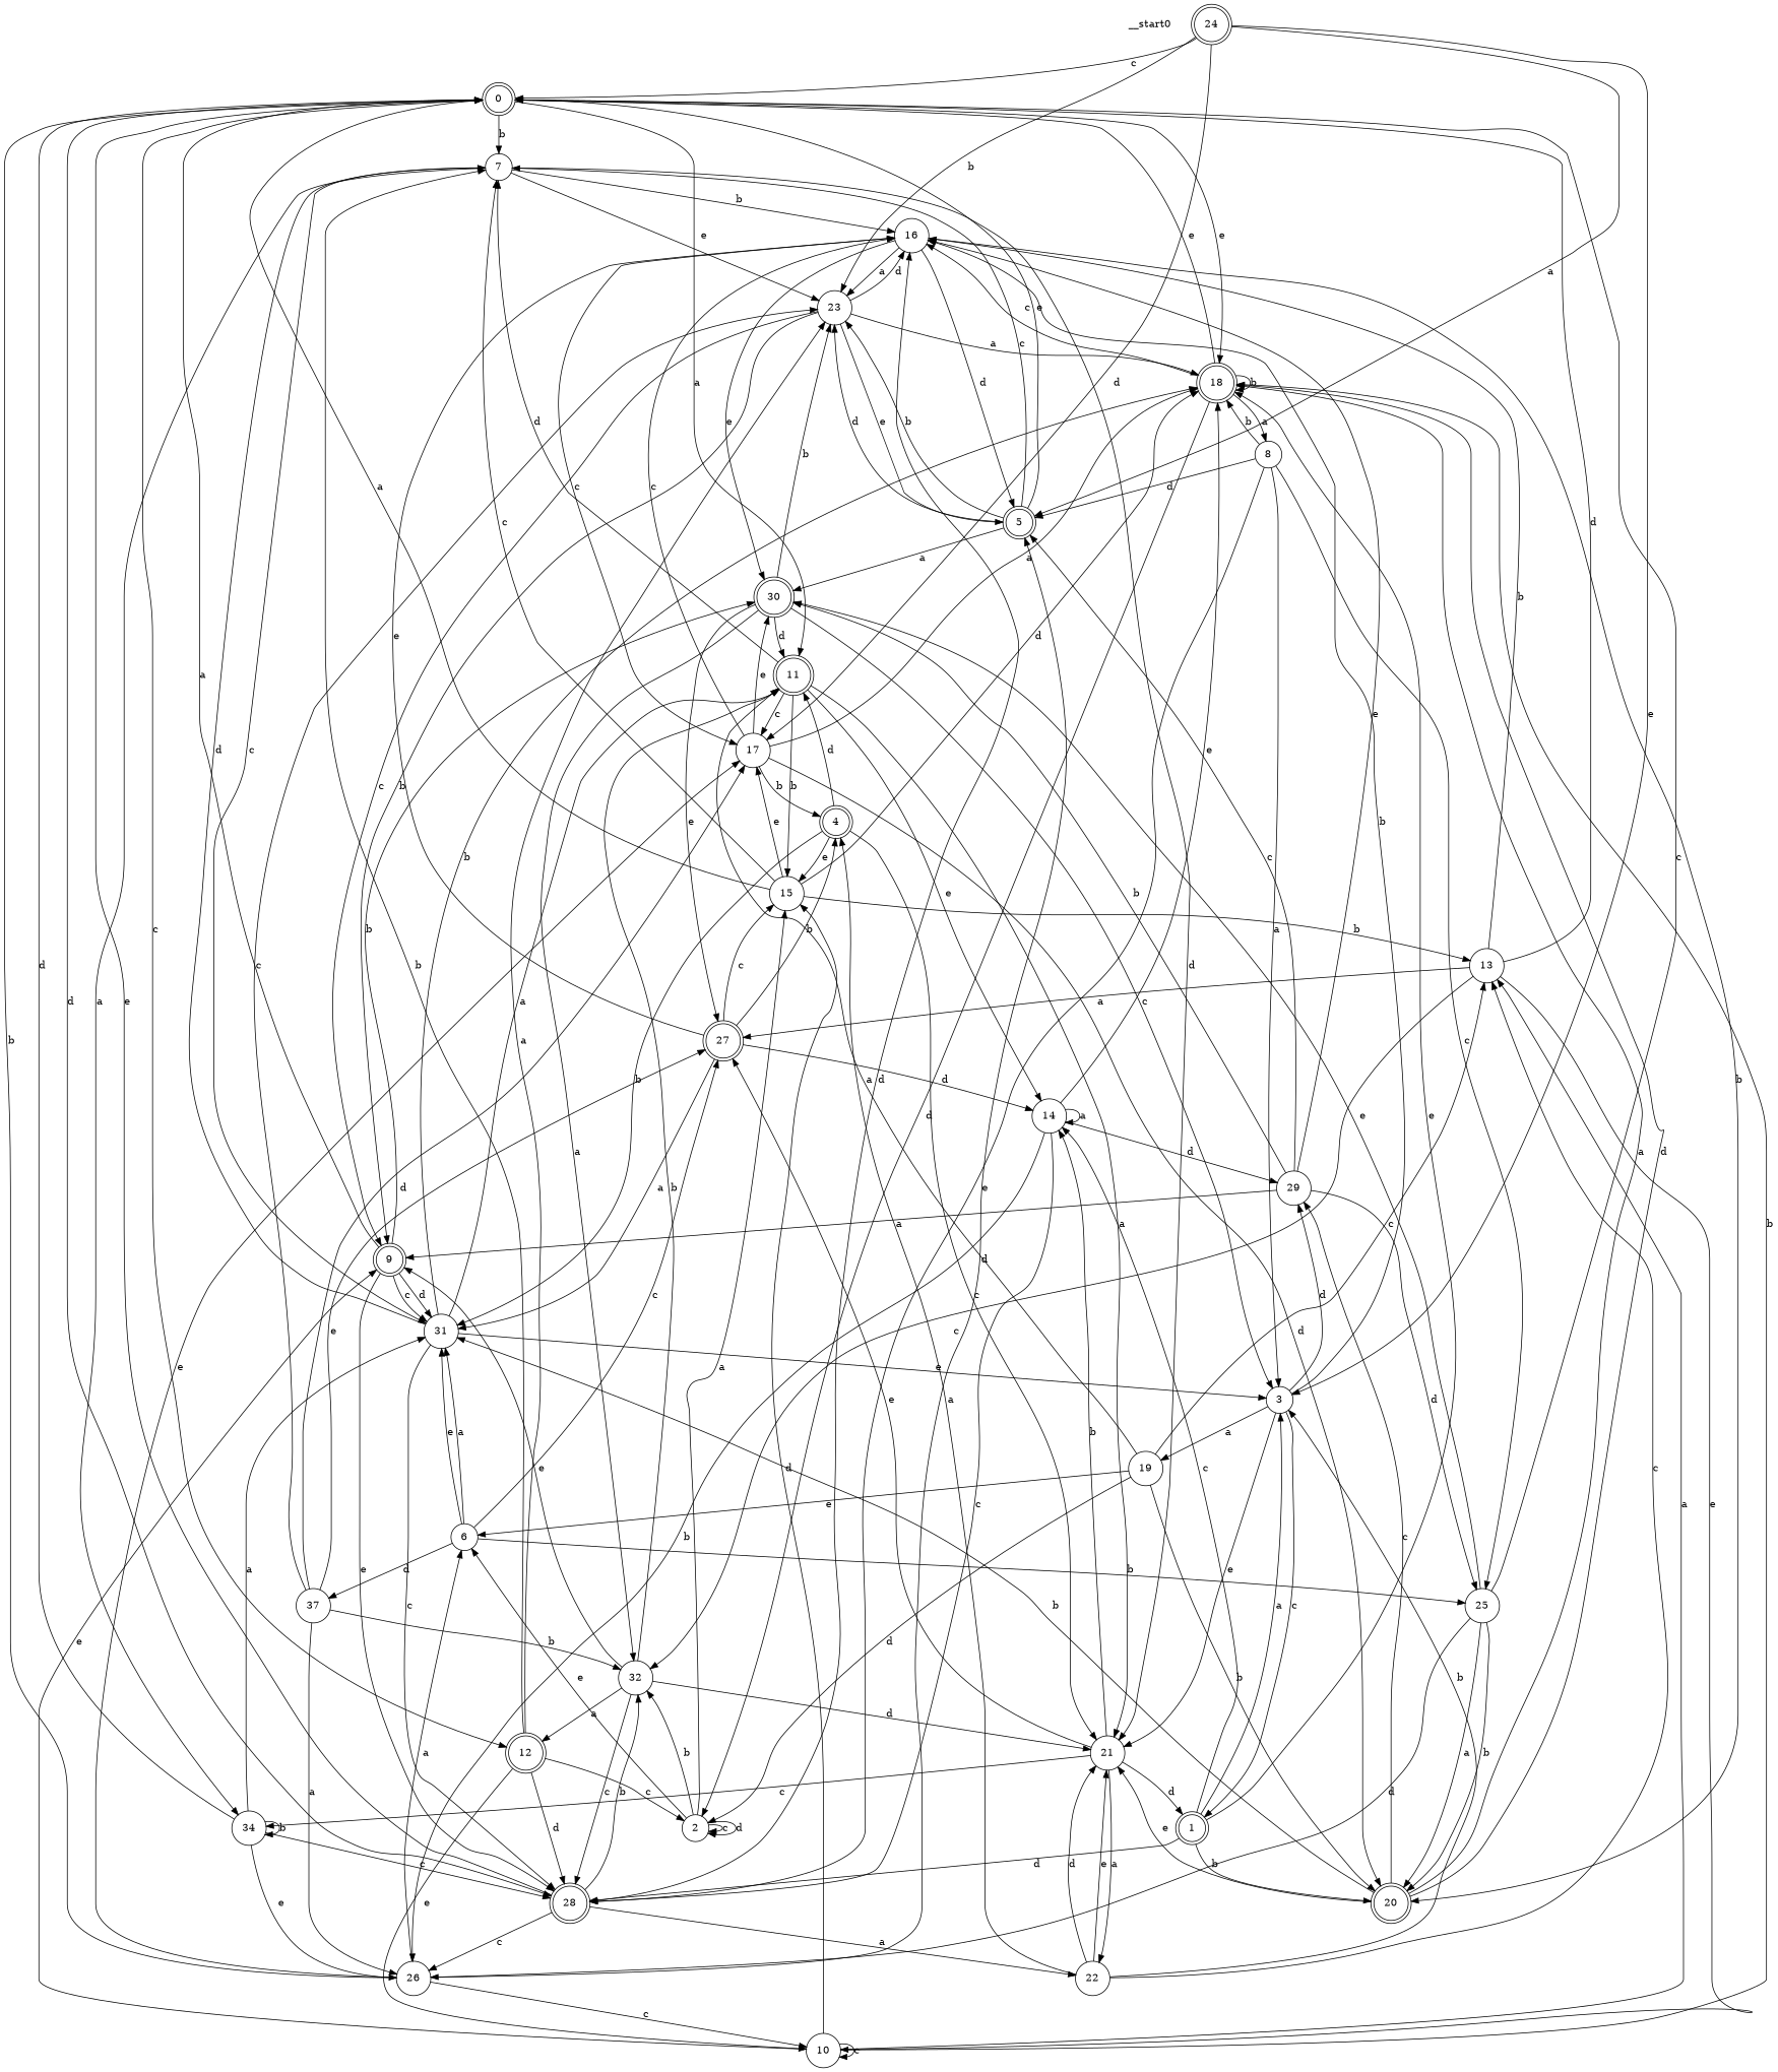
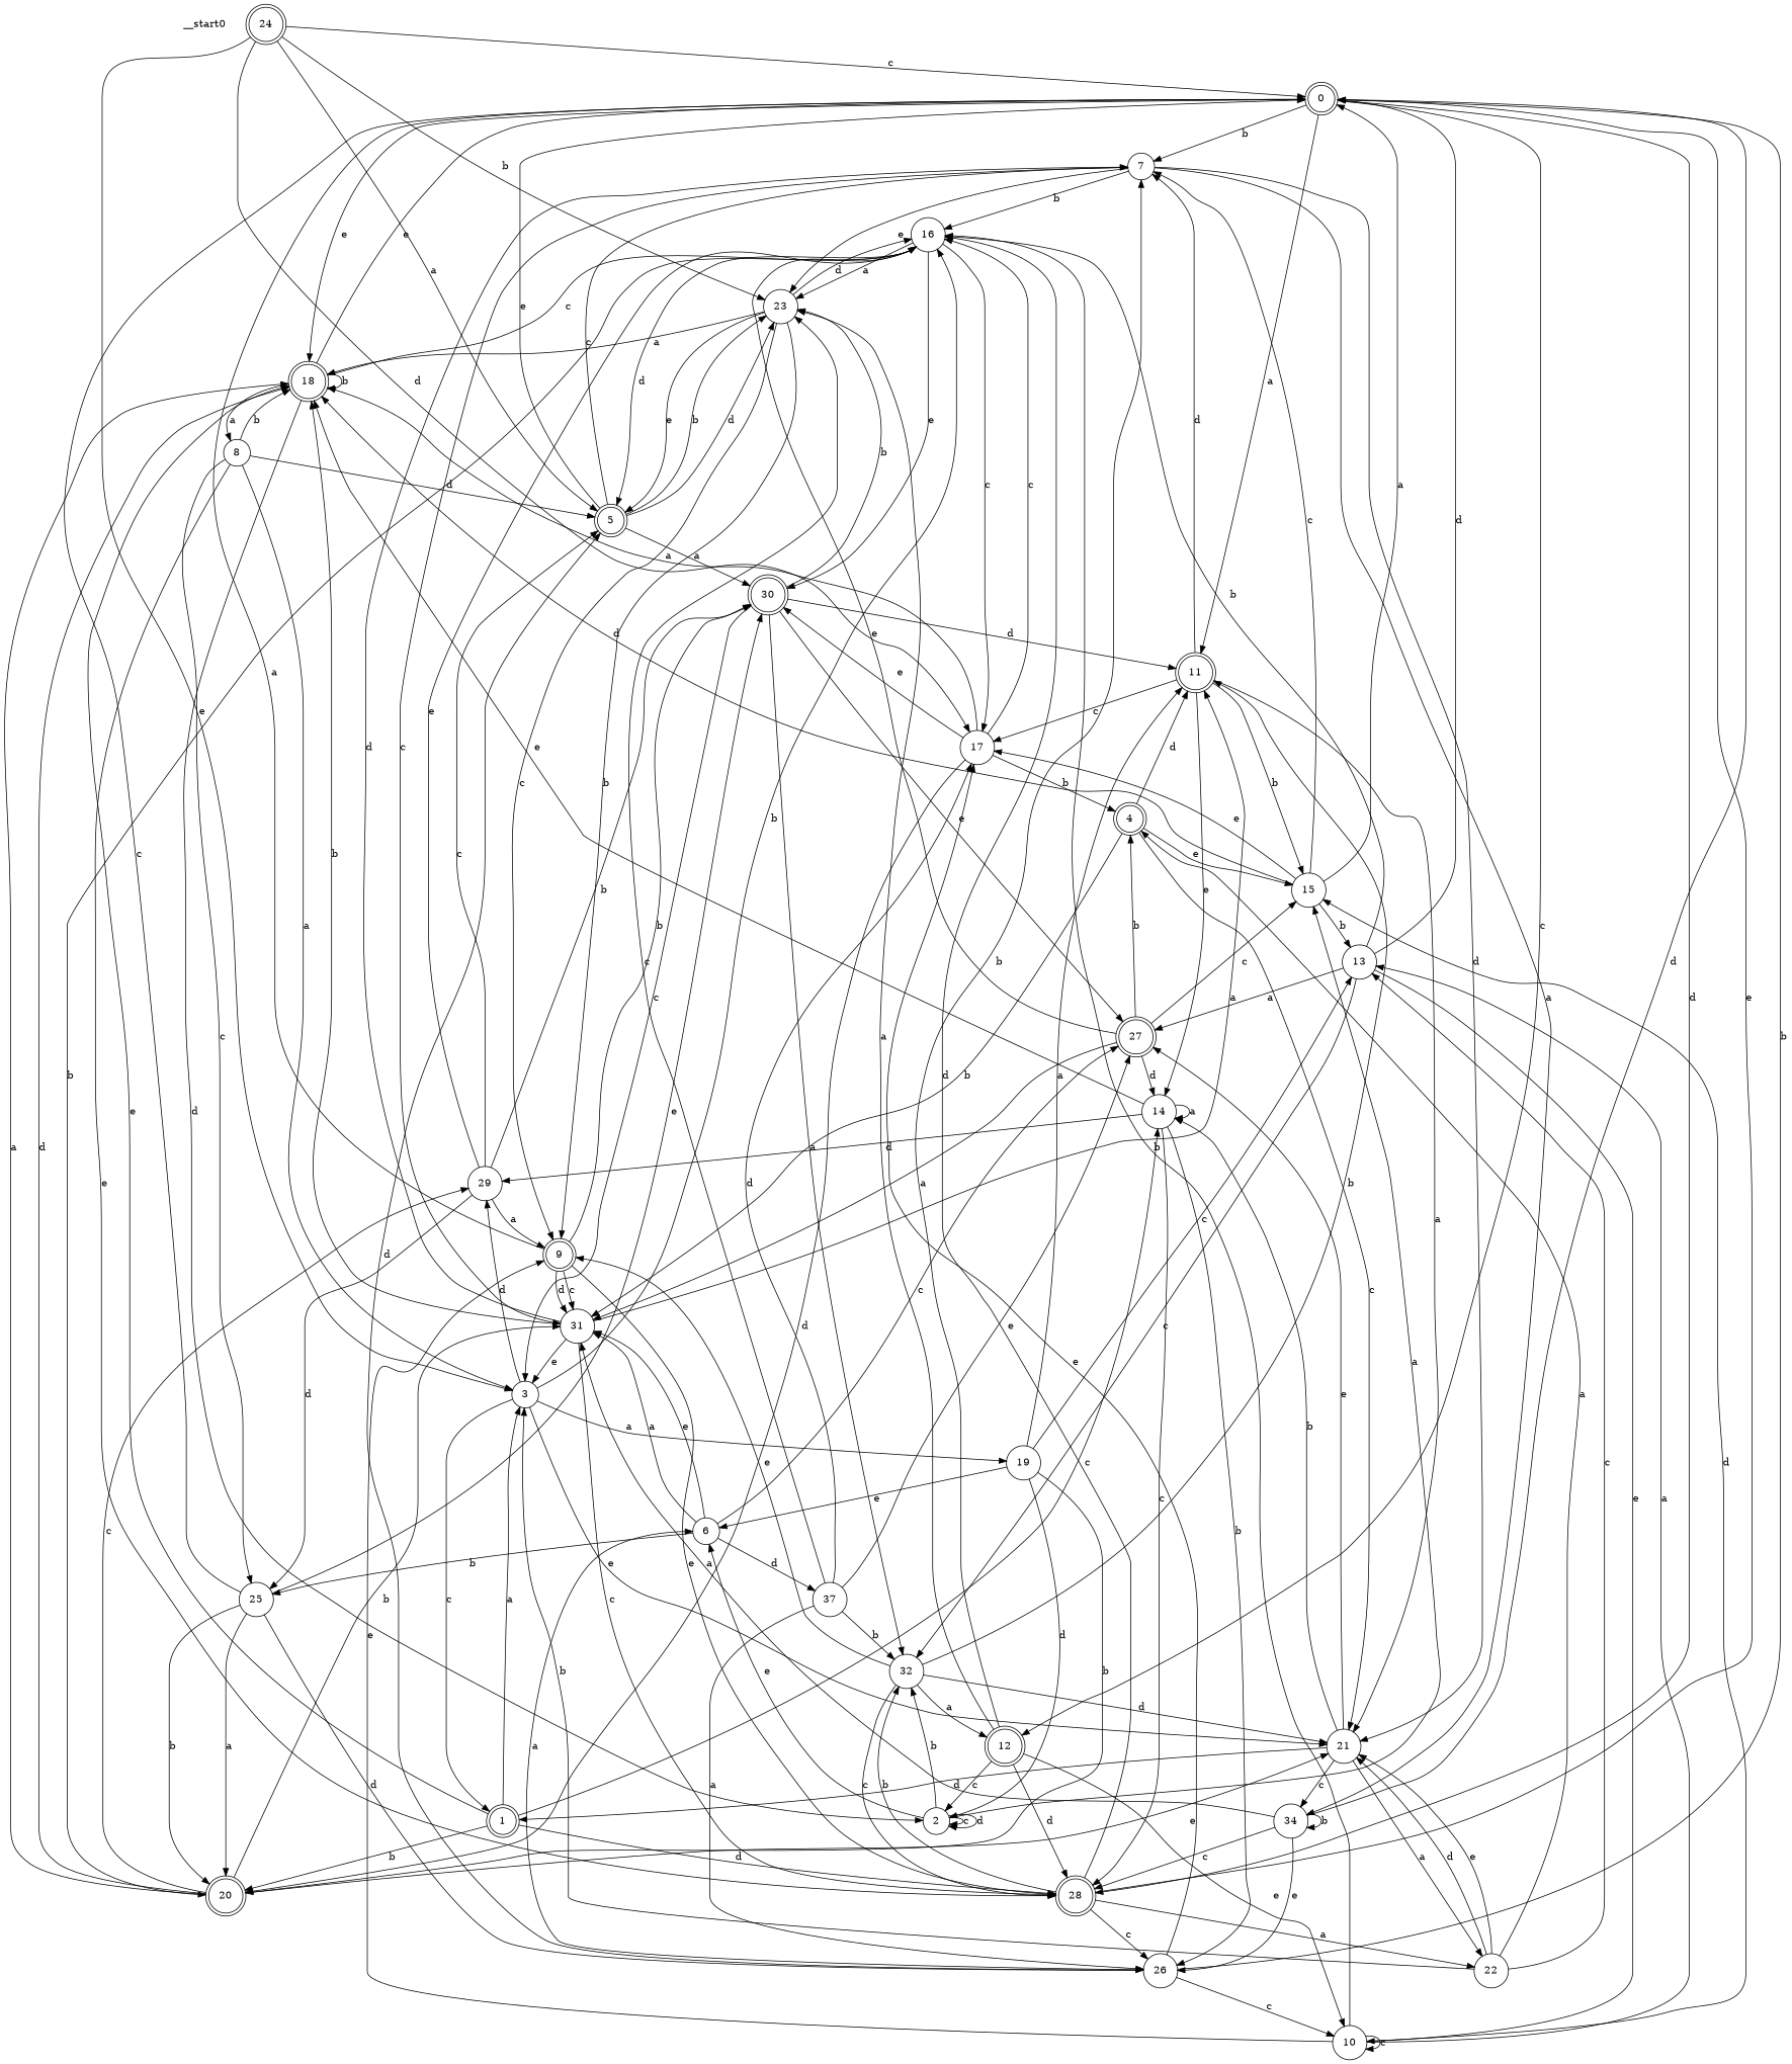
  digraph {
    rankdir=TB
    node [shape=circle color=black fillcolor=white style=filled]
    __start0 [shape=none color="" fillcolor="" style=""]
    n2 [label=0 shape=doublecircle style="rounded,filled"]
    n3 [label=7]
    n4 [label=11 shape=doublecircle style="rounded,filled"]
    n5 [label=12 shape=doublecircle style="rounded,filled"]
    n6 [label=18 shape=doublecircle style="rounded,filled"]
    n7 [label=28 shape=doublecircle style="rounded,filled"]
    n8 [label=16]
    n9 [label=21]
    n10 [label=31]
    n11 [label=23]
    n12 [label=34]
    n13 [label=14]
    n14 [label=15]
    n15 [label=17]
    n16 [label=2]
    n17 [label=10]
    n18 [label=8]
    n19 [label=32]
    n20 [label=26]
    n21 [label=22]
    n22 [label=1 shape=doublecircle style="rounded,filled"]
    n23 [label=3]
    n24 [label=20 shape=doublecircle style="rounded,filled"]
    n25 [label=19]
    n26 [label=29]
    n27 [label=6]
    n28 [label=25]
    n29 [label=27 shape=doublecircle style="rounded,filled"]
    n30 [label=37]
    n31 [label=13]
    n32 [label=9 shape=doublecircle style="rounded,filled"]
    n33 [label=5 shape=doublecircle style="rounded,filled"]
    n34 [label=30 shape=doublecircle style="rounded,filled"]
    n35 [label=4 shape=doublecircle style="rounded,filled"]
    n36 [label=24 shape=doublecircle style="rounded,filled"]
    n2 -> n3 [label=b]
    n2 -> n4 [label=a]
    n2 -> n5 [label=c]
    n2 -> n6 [label=e]
    n2 -> n7 [label=d]
    n3 -> n8 [label=b]
    n3 -> n9 [label=d]
    n3 -> n10 [label=c]
    n3 -> n11 [label=e]
    n3 -> n12 [label=a]
    n4 -> n3 [label=d]
    n4 -> n9 [label=a]
    n4 -> n13 [label=e]
    n4 -> n14 [label=b]
    n4 -> n15 [label=c]
    n5 -> n3 [label=b]
    n5 -> n7 [label=d]
    n5 -> n11 [label=a]
    n5 -> n16 [label=c]
    n5 -> n17 [label=e]
    n6 -> n2 [label=e]
    n6 -> n6 [label=b]
    n6 -> n8 [label=c]
    n6 -> n16 [label=d]
    n6 -> n18 [label=a]
    n7 -> n2 [label=e]
    n7 -> n8 [label=d]
    n7 -> n19 [label=b]
    n7 -> n20 [label=c]
    n7 -> n21 [label=a]
    n8 -> n11 [label=a]
    n8 -> n15 [label=c]
    n8 -> n24 [label=b]
    n8 -> n33 [label=d]
    n8 -> n34 [label=e]
    n9 -> n12 [label=c]
    n9 -> n13 [label=b]
    n9 -> n21 [label=a]
    n9 -> n22 [label=d]
    n9 -> n29 [label=e]
    n10 -> n3 [label=d]
    n10 -> n4 [label=a]
    n10 -> n6 [label=b]
    n10 -> n7 [label=c]
    n10 -> n23 [label=e]
    n11 -> n6 [label=a]
    n11 -> n8 [label=d]
    n11 -> n32 [label=b]
    n11 -> n32 [label=c]
    n11 -> n33 [label=e]
    n12 -> n2 [label=d]
    n12 -> n7 [label=c]
    n12 -> n10 [label=a]
    n12 -> n12 [label=b]
    n12 -> n20 [label=e]
    n13 -> n6 [label=e]
    n13 -> n7 [label=c]
    n13 -> n13 [label=a]
    n13 -> n20 [label=b]
    n13 -> n26 [label=d]
    n14 -> n2 [label=a]
    n14 -> n3 [label=c]
    n14 -> n6 [label=d]
    n14 -> n15 [label=e]
    n14 -> n31 [label=b]
    n15 -> n6 [label=a]
    n15 -> n8 [label=c]
    n15 -> n24 [label=d]
    n15 -> n34 [label=e]
    n15 -> n35 [label=b]
    n16 -> n14 [label=a]
    n16 -> n16 [label=c]
    n16 -> n16 [label=d]
    n16 -> n19 [label=b]
    n16 -> n27 [label=e]
-   n17 -> n6 [label=b]
+   n17 -> n8 [label=b]
    n17 -> n14 [label=d]
    n17 -> n17 [label=c]
    n17 -> n31 [label=a]
    n17 -> n32 [label=e]
    n18 -> n6 [label=b]
    n18 -> n7 [label=e]
    n18 -> n23 [label=a]
    n18 -> n28 [label=c]
    n18 -> n33 [label=d]
    n19 -> n4 [label=b]
    n19 -> n5 [label=a]
    n19 -> n7 [label=c]
    n19 -> n9 [label=d]
    n19 -> n32 [label=e]
    n20 -> n2 [label=b]
    n20 -> n15 [label=e]
    n20 -> n17 [label=c]
    n20 -> n27 [label=a]
    n20 -> n33 [label=d]
    n21 -> n9 [label=d]
    n21 -> n9 [label=e]
    n21 -> n23 [label=b]
    n21 -> n31 [label=c]
    n21 -> n35 [label=a]
    n22 -> n6 [label=e]
    n22 -> n7 [label=d]
    n22 -> n13 [label=c]
    n22 -> n23 [label=a]
    n22 -> n24 [label=b]
    n23 -> n8 [label=b]
    n23 -> n9 [label=e]
    n23 -> n22 [label=c]
    n23 -> n25 [label=a]
    n23 -> n26 [label=d]
    n24 -> n6 [label=a]
    n24 -> n6 [label=d]
    n24 -> n9 [label=e]
    n24 -> n10 [label=b]
    n24 -> n26 [label=c]
    n25 -> n4 [label=a]
    n25 -> n16 [label=d]
    n25 -> n24 [label=b]
    n25 -> n27 [label=e]
    n25 -> n31 [label=c]
    n26 -> n8 [label=e]
    n26 -> n28 [label=d]
    n26 -> n32 [label=a]
    n26 -> n33 [label=c]
    n26 -> n34 [label=b]
    n27 -> n10 [label=a]
    n27 -> n10 [label=e]
    n27 -> n28 [label=b]
    n27 -> n29 [label=c]
    n27 -> n30 [label=d]
    n28 -> n2 [label=c]
    n28 -> n20 [label=d]
    n28 -> n24 [label=a]
    n28 -> n24 [label=b]
    n28 -> n34 [label=e]
    n29 -> n8 [label=e]
    n29 -> n10 [label=a]
    n29 -> n13 [label=d]
    n29 -> n14 [label=c]
    n29 -> n35 [label=b]
    n30 -> n11 [label=c]
    n30 -> n15 [label=d]
    n30 -> n19 [label=b]
    n30 -> n20 [label=a]
    n30 -> n29 [label=e]
    n31 -> n2 [label=d]
    n31 -> n8 [label=b]
    n31 -> n17 [label=e]
    n31 -> n19 [label=c]
    n31 -> n29 [label=a]
    n32 -> n2 [label=a]
    n32 -> n7 [label=e]
    n32 -> n10 [label=c]
    n32 -> n10 [label=d]
    n32 -> n34 [label=b]
    n33 -> n2 [label=e]
    n33 -> n3 [label=c]
    n33 -> n11 [label=b]
    n33 -> n11 [label=d]
    n33 -> n34 [label=a]
    n34 -> n4 [label=d]
    n34 -> n11 [label=b]
    n34 -> n19 [label=a]
    n34 -> n23 [label=c]
    n34 -> n29 [label=e]
    n35 -> n4 [label=d]
    n35 -> n9 [label=c]
    n35 -> n10 [label=b]
    n35 -> n14 [label=e]
    n36 -> n2 [label=c]
    n36 -> n11 [label=b]
    n36 -> n15 [label=d]
    n36 -> n23 [label=e]
    n36 -> n33 [label=a]
  }
